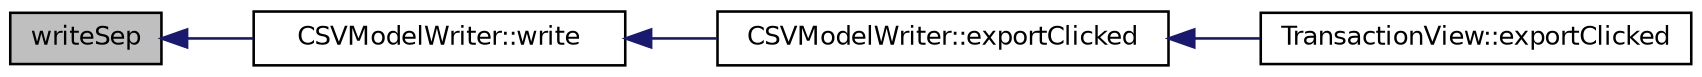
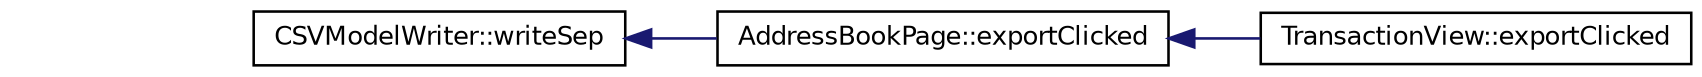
  digraph {
    rankdir=LR
    node [color=black fillcolor=white fontname=Helvetica fontsize=10 shape=record style=filled]
    edge [color=midnightblue dir=back fontname=Helvetica fontsize=10 labelfontname=Helvetica labelfontsize=10 style=solid]
-   n1 [fillcolor=grey75 fontcolor=black height=0.2 label=writeSep width=0.4]
-   n2 [height=0.2 label="CSVModelWriter::write" width=0.4]
-   n3 [height=0.2 label="CSVModelWriter::exportClicked" width=0.4]
+   n2 [height=0.2 label="CSVModelWriter::writeSep" width=0.4]
+   n3 [height=0.2 label="AddressBookPage::exportClicked" width=0.4]
    n4 [height=0.2 label="TransactionView::exportClicked" width=0.4]
-   n1 -> n2
    n2 -> n3
    n3 -> n4
  }
